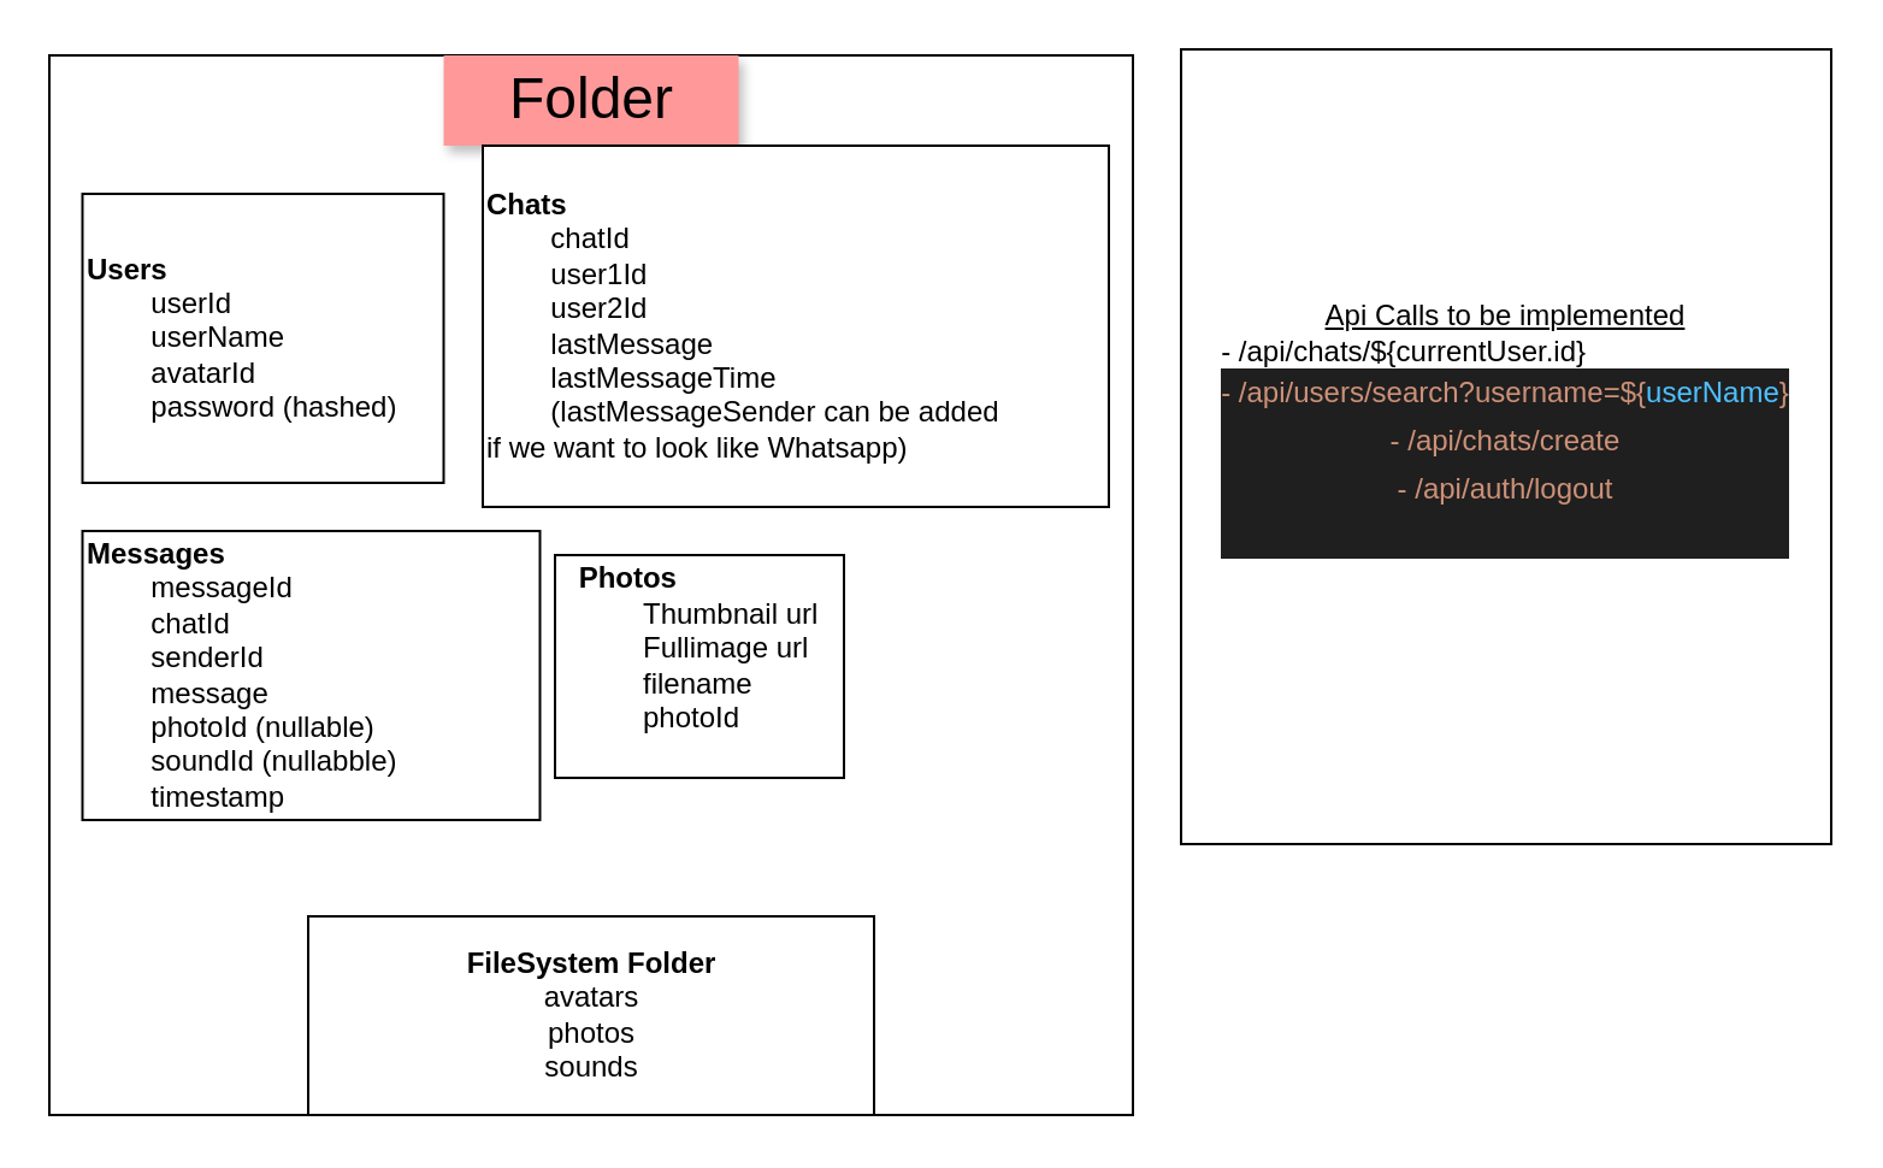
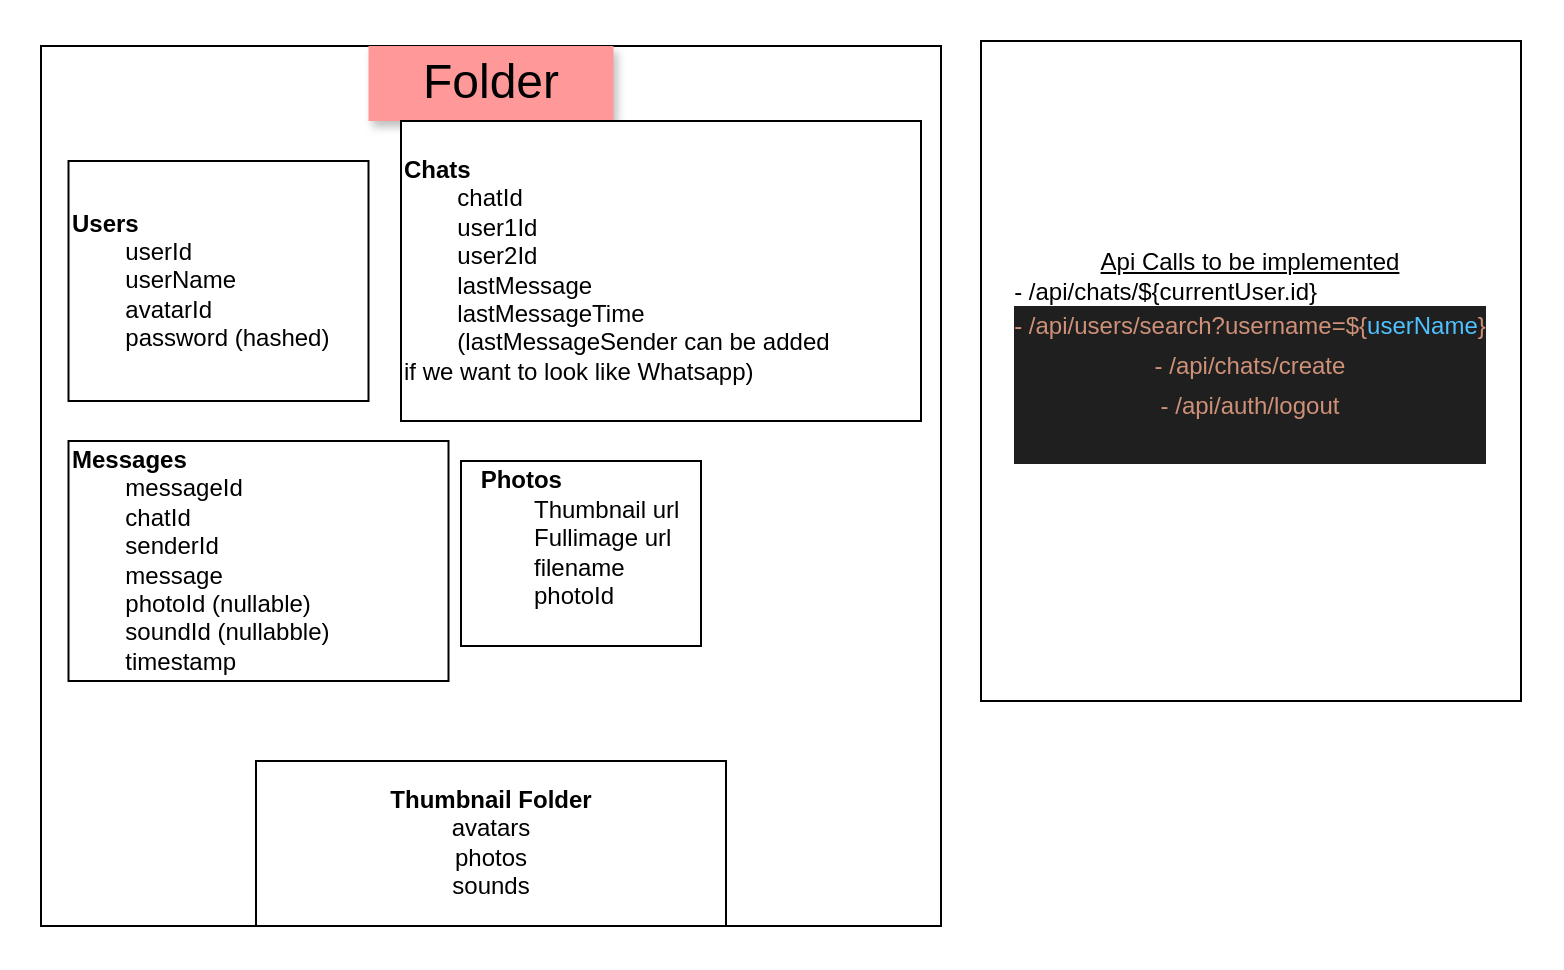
  <mxCell id="0" />
  <mxCell id="1" parent="0" />
  <mxCell id="2" value="" style="rounded=0;whiteSpace=wrap;html=1;" parent="1" vertex="1"><mxGeometry x="20" y="22.5" width="450" height="440" as="geometry" /></mxCell>
  <mxCell id="3" value="&lt;font style=&quot;font-size: 24px;&quot;&gt;Folder&lt;/font&gt;" style="text;html=1;align=center;verticalAlign=middle;whiteSpace=wrap;rounded=0;fillColor=#FF9999;shadow=1;" parent="1" vertex="1"><mxGeometry x="183.75" y="22.5" width="122.5" height="37.5" as="geometry" /></mxCell>
  <mxCell id="4" value="&lt;div align=&quot;left&quot;&gt;&lt;b&gt;Chats&lt;/b&gt;&lt;/div&gt;&lt;div align=&quot;left&quot;&gt;&lt;span style=&quot;white-space: pre;&quot;&gt;&#09;chatId&lt;/span&gt;&lt;/div&gt;&lt;div align=&quot;left&quot;&gt;&lt;span style=&quot;white-space: pre;&quot;&gt;&#09;&lt;/span&gt;user1Id&lt;/div&gt;&lt;div align=&quot;left&quot;&gt;&lt;span style=&quot;white-space: pre;&quot;&gt;&#09;&lt;/span&gt;user2Id&lt;/div&gt;&lt;div align=&quot;left&quot;&gt;&lt;span style=&quot;white-space: pre;&quot;&gt;&lt;span style=&quot;white-space: pre;&quot;&gt;&lt;span style=&quot;white-space: pre;&quot;&gt;&#09;&lt;/span&gt;lastMessage&lt;/span&gt;&lt;/span&gt;&lt;/div&gt;&lt;div align=&quot;left&quot;&gt;&lt;span style=&quot;white-space: pre;&quot;&gt;&lt;span style=&quot;white-space: pre;&quot;&gt;&lt;span style=&quot;white-space: pre;&quot;&gt;&#09;&lt;/span&gt;lastMessageTime&lt;/span&gt;&lt;/span&gt;&lt;/div&gt;&lt;div align=&quot;left&quot;&gt;&lt;span style=&quot;white-space: pre;&quot;&gt;&lt;span style=&quot;white-space: pre;&quot;&gt;&lt;span style=&quot;white-space: pre;&quot;&gt;&#09;&lt;/span&gt;(lastMessageSender can be added &lt;/span&gt;&lt;/span&gt;&lt;/div&gt;&lt;div align=&quot;left&quot;&gt;&lt;span style=&quot;white-space: pre;&quot;&gt;&lt;span style=&quot;white-space: pre;&quot;&gt;if we want to look like Whatsapp)&lt;/span&gt;&lt;/span&gt;&lt;/div&gt;" style="rounded=0;whiteSpace=wrap;html=1;align=left;" parent="1" vertex="1"><mxGeometry x="200" y="60" width="260" height="150" as="geometry" /></mxCell>
  <mxCell id="5" value="&lt;div align=&quot;left&quot;&gt;&lt;b&gt;Users&lt;/b&gt;&lt;/div&gt;&lt;div align=&quot;left&quot;&gt;&lt;b&gt;&lt;span style=&quot;white-space: pre;&quot;&gt;&#09;&lt;/span&gt;&lt;/b&gt;userId&lt;/div&gt;&lt;div align=&quot;left&quot;&gt;&lt;b&gt;&lt;span style=&quot;white-space: pre;&quot;&gt;&#09;&lt;/span&gt;&lt;/b&gt;userName&lt;/div&gt;&lt;div align=&quot;left&quot;&gt;&lt;span style=&quot;white-space: pre;&quot;&gt;&#09;&lt;/span&gt;avatarId&lt;/div&gt;&lt;div align=&quot;left&quot;&gt;&lt;span style=&quot;white-space: pre;&quot;&gt;&#09;&lt;/span&gt;password (hashed)&lt;/div&gt;" style="rounded=0;whiteSpace=wrap;html=1;align=left;" parent="1" vertex="1"><mxGeometry x="33.75" y="80" width="150" height="120" as="geometry" /></mxCell>
- <mxCell id="6" value="&lt;div&gt;&lt;b&gt;FileSystem Folder&lt;/b&gt;&lt;/div&gt;&lt;div&gt;avatars&lt;/div&gt;&lt;div&gt;photos&lt;/div&gt;&lt;div&gt;sounds&lt;/div&gt;" style="rounded=0;whiteSpace=wrap;html=1;" parent="1" vertex="1"><mxGeometry x="127.5" y="380" width="235" height="82.5" as="geometry" /></mxCell>
+ <mxCell id="6" value="&lt;div&gt;&lt;b&gt;Thumbnail Folder&lt;/b&gt;&lt;/div&gt;&lt;div&gt;avatars&lt;/div&gt;&lt;div&gt;photos&lt;/div&gt;&lt;div&gt;sounds&lt;/div&gt;" style="rounded=0;whiteSpace=wrap;html=1;" parent="1" vertex="1"><mxGeometry x="127.5" y="380" width="235" height="82.5" as="geometry" /></mxCell>
  <mxCell id="7" value="&lt;div align=&quot;left&quot;&gt;&lt;b&gt;Messages&lt;/b&gt;&lt;/div&gt;&lt;div align=&quot;left&quot;&gt;&lt;b&gt;&lt;span style=&quot;white-space: pre;&quot;&gt;&#09;&lt;/span&gt;&lt;/b&gt;&lt;span style=&quot;white-space: pre;&quot;&gt;messageId&lt;/span&gt;&lt;/div&gt;&lt;div align=&quot;left&quot;&gt;&lt;b&gt;&lt;span style=&quot;white-space: pre;&quot;&gt;&#09;&lt;/span&gt;&lt;/b&gt;chatId&lt;/div&gt;&lt;div align=&quot;left&quot;&gt;&lt;span style=&quot;white-space: pre;&quot;&gt;&#09;&lt;/span&gt;senderId&lt;/div&gt;&lt;div align=&quot;left&quot;&gt;&lt;span style=&quot;white-space: pre;&quot;&gt;&#09;message&lt;/span&gt;&lt;/div&gt;&lt;div align=&quot;left&quot;&gt;&lt;span style=&quot;white-space: pre;&quot;&gt;&lt;span style=&quot;white-space: pre;&quot;&gt;&#09;photoId (nullable)&lt;/span&gt;&lt;/span&gt;&lt;/div&gt;&lt;div align=&quot;left&quot;&gt;&lt;span style=&quot;white-space: pre;&quot;&gt;&#09;&lt;/span&gt;soundId (nullabble)&lt;/div&gt;&lt;div align=&quot;left&quot;&gt;&lt;span style=&quot;white-space: pre;&quot;&gt;&#09;&lt;/span&gt;timestamp&lt;/div&gt;" style="rounded=0;whiteSpace=wrap;html=1;align=left;" parent="1" vertex="1"><mxGeometry x="33.75" y="220" width="190" height="120" as="geometry" /></mxCell>
  <mxCell id="8" value="&lt;div&gt;&lt;u&gt;Api Calls to be implemented&lt;/u&gt;&lt;/div&gt;&lt;div align=&quot;left&quot;&gt;- /api/chats/${currentUser.id} &lt;br&gt;&lt;/div&gt;&lt;div&gt;&lt;div style=&quot;color: rgb(204, 204, 204); background-color: rgb(31, 31, 31); font-family: &amp;quot;Droid Sans Mono&amp;quot;, &amp;quot;monospace&amp;quot;, monospace; font-size: 14px; line-height: 19px; white-space: pre;&quot;&gt;&lt;div&gt;&lt;font face=&quot;Helvetica&quot; style=&quot;font-size: 12px;&quot;&gt;&lt;span style=&quot;color: rgb(206, 145, 120);&quot;&gt;- /api/users/search?username=${&lt;/span&gt;&lt;span style=&quot;color: rgb(79, 193, 255);&quot;&gt;userName&lt;/span&gt;&lt;span style=&quot;color: rgb(206, 145, 120);&quot;&gt;}&lt;/span&gt;&lt;/font&gt;&lt;/div&gt;&lt;div&gt;&lt;div style=&quot;color: rgb(204, 204, 204); background-color: rgb(31, 31, 31); font-family: &amp;quot;Droid Sans Mono&amp;quot;, &amp;quot;monospace&amp;quot;, monospace; font-weight: normal; font-size: 14px; line-height: 19px; white-space: pre;&quot;&gt;&lt;div&gt;&lt;span style=&quot;color: rgb(206, 145, 120);&quot;&gt;&lt;font face=&quot;Helvetica&quot; style=&quot;font-size: 12px;&quot;&gt;- /api/chats/create&lt;/font&gt;&lt;/span&gt;&lt;/div&gt;&lt;div&gt;&lt;font style=&quot;font-size: 12px;&quot;&gt;&lt;span style=&quot;color: rgb(206, 145, 120);&quot;&gt;&lt;font face=&quot;Helvetica&quot;&gt;- &lt;/font&gt;&lt;font face=&quot;Helvetica&quot;&gt;/api&lt;/font&gt;&lt;/span&gt;&lt;span style=&quot;color: rgb(206, 145, 120);&quot;&gt;&lt;font face=&quot;Helvetica&quot;&gt;/&lt;/font&gt;&lt;font face=&quot;Helvetica&quot;&gt;auth/logout&lt;/font&gt;&lt;/span&gt;&lt;/font&gt;&lt;/div&gt;&lt;/div&gt;&lt;br&gt;&lt;/div&gt;&lt;/div&gt;&lt;br&gt;&lt;/div&gt;" style="rounded=0;whiteSpace=wrap;html=1;" parent="1" vertex="1"><mxGeometry x="490" y="20" width="270" height="330" as="geometry" /></mxCell>
  <mxCell id="9" value="&lt;div align=&quot;left&quot;&gt;&lt;b&gt;Photos&lt;/b&gt;&lt;/div&gt;&lt;div align=&quot;left&quot;&gt;&lt;span style=&quot;white-space: pre;&quot;&gt;&#09;&lt;/span&gt;Thumbnail url&lt;/div&gt;&lt;div align=&quot;left&quot;&gt;&lt;span style=&quot;white-space: pre;&quot;&gt;&#09;&lt;/span&gt;Fullimage url&lt;/div&gt;&lt;div align=&quot;left&quot;&gt;&lt;span style=&quot;white-space: pre;&quot;&gt;&#09;&lt;/span&gt;filename&lt;/div&gt;&lt;div align=&quot;left&quot;&gt;&lt;span style=&quot;white-space: pre;&quot;&gt;&#09;&lt;/span&gt;photoId&lt;/div&gt;&lt;div&gt;&lt;br&gt;&lt;/div&gt;" style="rounded=0;whiteSpace=wrap;html=1;" vertex="1" parent="1"><mxGeometry x="230" y="230" width="120" height="92.5" as="geometry" /></mxCell>
